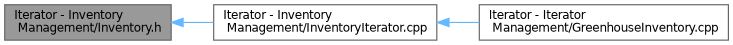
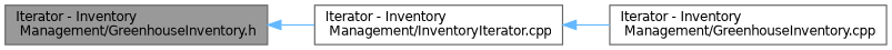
  digraph {
    rankdir=LR
    node [color=grey40 fillcolor=white fontname=Helvetica fontsize=10 shape=box style=filled]
    edge [color=steelblue1 dir=back fontname=Helvetica fontsize=10 labelfontname=Helvetica labelfontsize=10 style=solid]
-   n1 [color=gray40 fillcolor=grey60 fontcolor=black height=0.2 label="Iterator - Inventory\l Management/Inventory.h" width=0.4]
+   n1 [color=gray40 fillcolor=grey60 fontcolor=black height=0.2 label="Iterator - Inventory\l Management/GreenhouseInventory.h" width=0.4]
    n2 [height=0.2 label="Iterator - Inventory\l Management/InventoryIterator.cpp" width=0.4]
-   n3 [height=0.2 label="Iterator - Iterator\l Management/GreenhouseInventory.cpp" width=0.4]
+   n3 [height=0.2 label="Iterator - Inventory\l Management/GreenhouseInventory.cpp" width=0.4]
    n1 -> n2
    n2 -> n3
  }
